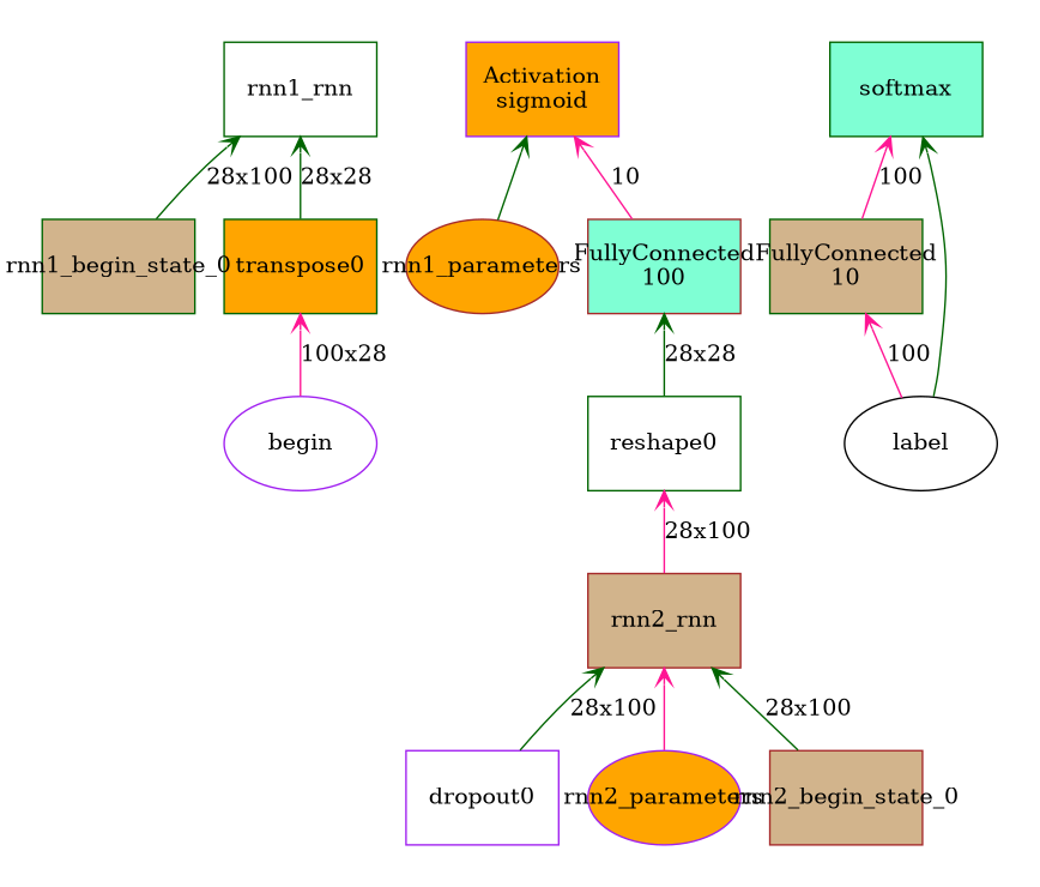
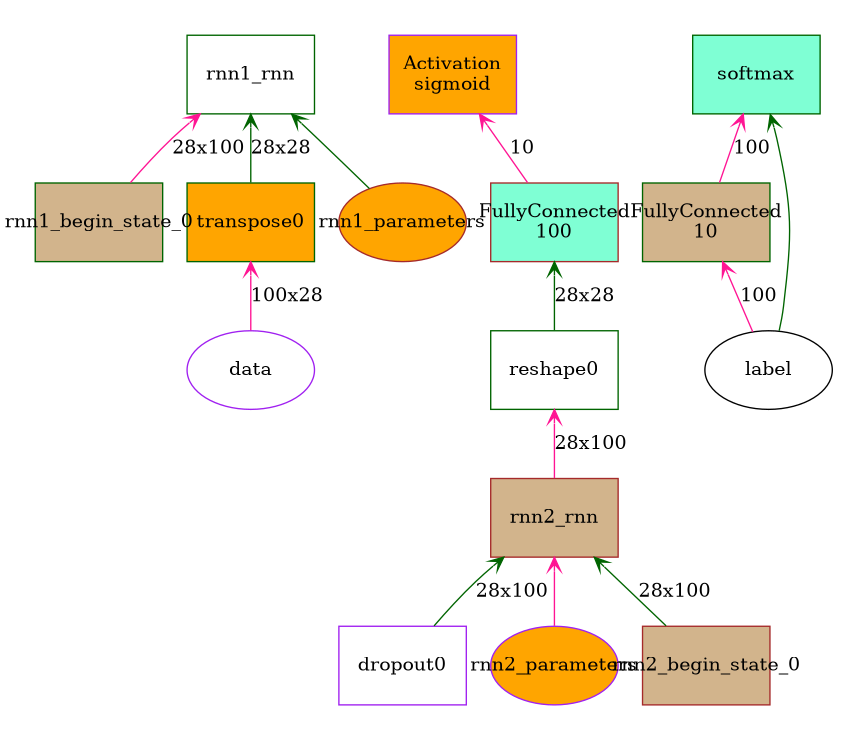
  digraph {
    node [color=darkgreen fillcolor=white fixedsize=true shape=box style=filled]
    edge [arrowtail=open color=darkgreen dir=back]
-   n1 [color=purple height=0.8034 label=begin shape=oval width=1.3]
+   n1 [color=purple height=0.8034 label=data shape=oval width=1.3]
    n2 [fillcolor=orange height=0.8034 label=transpose0 width=1.3]
    n3 [color=brown fillcolor=orange height=0.8034 label=rnn1_parameters shape=oval width=1.3]
    n4 [fillcolor=tan height=0.8034 label=rnn1_begin_state_0 width=1.3]
    n5 [height=0.8034 label=rnn1_rnn width=1.3]
    n6 [color=purple height=0.8034 label=dropout0 width=1.3]
    n7 [color=purple fillcolor=orange height=0.8034 label=rnn2_parameters shape=oval width=1.3]
    n8 [color=brown fillcolor=tan height=0.8034 label=rnn2_begin_state_0 width=1.3]
    n9 [color=brown fillcolor=tan height=0.8034 label=rnn2_rnn width=1.3]
    n10 [height=0.8034 label=reshape0 width=1.3]
    n11 [color=brown fillcolor=aquamarine height=0.8034 label="FullyConnected\n100" width=1.3]
    n12 [color=purple fillcolor=orange height=0.8034 label="Activation\nsigmoid" width=1.3]
    n13 [fillcolor=tan height=0.8034 label="FullyConnected\n10" width=1.3]
    n14 [color=black height=0.8034 label=label shape=oval width=1.3]
    n15 [fillcolor=aquamarine height=0.8034 label=softmax width=1.3]
    n2 -> n1 [color=deeppink label="100x28"]
    n5 -> n2 [label="28x28"]
-   n12 -> n3
-   n5 -> n4 [label="28x100"]
+   n5 -> n3
+   n5 -> n4 [color=deeppink label="28x100"]
    n9 -> n6 [label="28x100"]
    n9 -> n7 [color=deeppink]
    n9 -> n8 [label="28x100"]
    n10 -> n9 [color=deeppink label="28x100"]
    n11 -> n10 [label="28x28"]
    n12 -> n11 [color=deeppink label=10]
    n13 -> n14 [color=deeppink label=100]
    n15 -> n13 [color=deeppink label=100]
    n15 -> n14
  }
